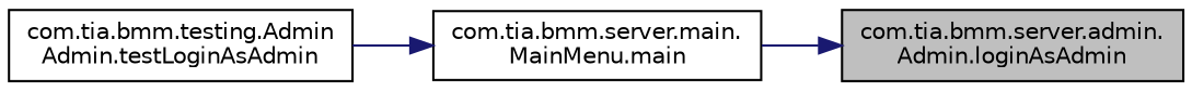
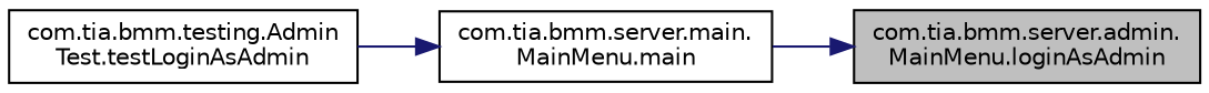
  digraph {
    fontname="DejaVu Sans"
    rankdir=RL
    node [color=black fillcolor=white fontname="DejaVu Sans" fontsize=10 shape=record style=filled]
    edge [color=midnightblue dir=back fontname="DejaVu Sans" fontsize=10 labelfontname=Helvetica labelfontsize=10 style=solid]
-   n1 [fillcolor=grey75 fontcolor=black height=0.2 label="com.tia.bmm.server.admin.\lAdmin.loginAsAdmin" width=0.4]
+   n1 [fillcolor=grey75 fontcolor=black height=0.2 label="com.tia.bmm.server.admin.\lMainMenu.loginAsAdmin" width=0.4]
    n2 [height=0.2 label="com.tia.bmm.server.main.\lMainMenu.main" width=0.4]
-   n3 [height=0.2 label="com.tia.bmm.testing.Admin\lAdmin.testLoginAsAdmin" width=0.4]
+   n3 [height=0.2 label="com.tia.bmm.testing.Admin\lTest.testLoginAsAdmin" width=0.4]
    n1 -> n2
    n2 -> n3
  }
